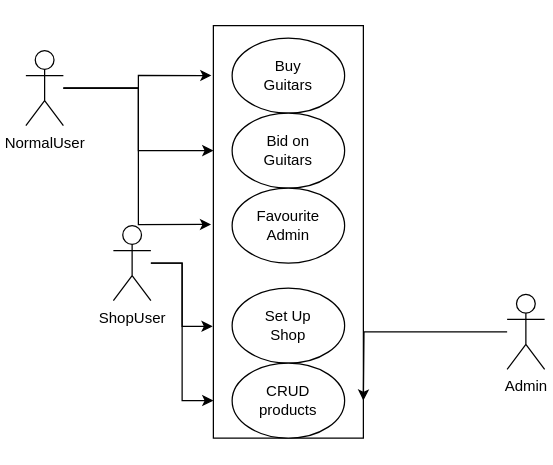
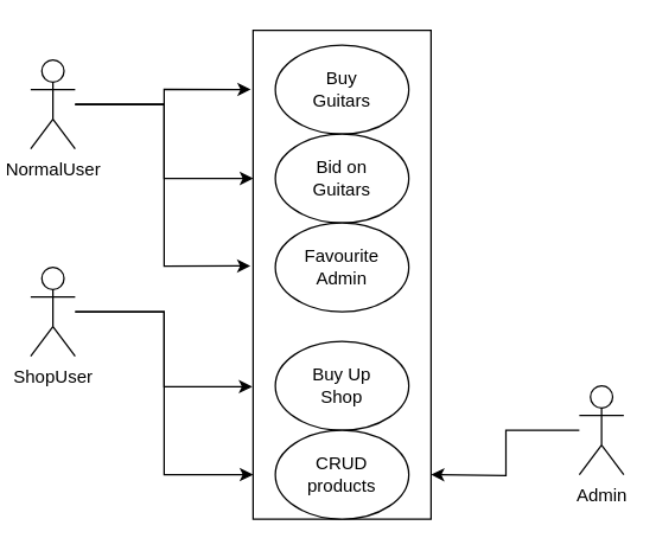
  <mxCell id="0" />
  <mxCell id="1" parent="0" />
  <mxCell id="2" style="edgeStyle=orthogonalEdgeStyle;rounded=0;orthogonalLoop=1;jettySize=auto;html=1;entryX=-0.013;entryY=0.121;entryDx=0;entryDy=0;entryPerimeter=0;" edge="1" parent="1" source="5" target="9"><mxGeometry relative="1" as="geometry" /></mxCell>
  <mxCell id="3" style="edgeStyle=orthogonalEdgeStyle;rounded=0;orthogonalLoop=1;jettySize=auto;html=1;entryX=0;entryY=0.303;entryDx=0;entryDy=0;entryPerimeter=0;" edge="1" parent="1" source="5" target="9"><mxGeometry relative="1" as="geometry" /></mxCell>
  <mxCell id="4" style="edgeStyle=orthogonalEdgeStyle;rounded=0;orthogonalLoop=1;jettySize=auto;html=1;entryX=-0.015;entryY=0.482;entryDx=0;entryDy=0;entryPerimeter=0;" edge="1" parent="1" source="5" target="9"><mxGeometry relative="1" as="geometry" /></mxCell>
  <mxCell id="5" value="NormalUser" style="shape=umlActor;verticalLabelPosition=bottom;verticalAlign=top;html=1;outlineConnect=0;" vertex="1" parent="1"><mxGeometry x="20" y="40" width="30" height="60" as="geometry" /></mxCell>
  <mxCell id="6" style="edgeStyle=orthogonalEdgeStyle;rounded=0;orthogonalLoop=1;jettySize=auto;html=1;entryX=-0.005;entryY=0.729;entryDx=0;entryDy=0;entryPerimeter=0;" edge="1" parent="1" source="8" target="9"><mxGeometry relative="1" as="geometry" /></mxCell>
  <mxCell id="7" style="edgeStyle=orthogonalEdgeStyle;rounded=0;orthogonalLoop=1;jettySize=auto;html=1;entryX=0;entryY=0.909;entryDx=0;entryDy=0;entryPerimeter=0;" edge="1" parent="1" source="8" target="9"><mxGeometry relative="1" as="geometry"><mxPoint x="160" y="320" as="targetPoint" /></mxGeometry></mxCell>
- <mxCell id="8" value="ShopUser" style="shape=umlActor;verticalLabelPosition=bottom;verticalAlign=top;html=1;outlineConnect=0;" vertex="1" parent="1"><mxGeometry x="90" y="180" width="30" height="60" as="geometry" /></mxCell>
+ <mxCell id="8" value="ShopUser" style="shape=umlActor;verticalLabelPosition=bottom;verticalAlign=top;html=1;outlineConnect=0;" vertex="1" parent="1"><mxGeometry x="20" y="180" width="30" height="60" as="geometry" /></mxCell>
  <mxCell id="9" value="" style="rounded=0;whiteSpace=wrap;html=1;" vertex="1" parent="1"><mxGeometry x="170" y="20" width="120" height="330" as="geometry" /></mxCell>
  <mxCell id="10" value="" style="ellipse;whiteSpace=wrap;html=1;" vertex="1" parent="1"><mxGeometry x="185" y="30" width="90" height="60" as="geometry" /></mxCell>
  <mxCell id="11" value="Buy Guitars" style="text;html=1;strokeColor=none;fillColor=none;align=center;verticalAlign=middle;whiteSpace=wrap;rounded=0;" vertex="1" parent="1"><mxGeometry x="200" y="45" width="60" height="30" as="geometry" /></mxCell>
  <mxCell id="12" value="" style="ellipse;whiteSpace=wrap;html=1;" vertex="1" parent="1"><mxGeometry x="185" y="90" width="90" height="60" as="geometry" /></mxCell>
  <mxCell id="13" value="Bid on Guitars" style="text;html=1;strokeColor=none;fillColor=none;align=center;verticalAlign=middle;whiteSpace=wrap;rounded=0;" vertex="1" parent="1"><mxGeometry x="200" y="105" width="60" height="30" as="geometry" /></mxCell>
  <mxCell id="14" value="" style="ellipse;whiteSpace=wrap;html=1;" vertex="1" parent="1"><mxGeometry x="185" y="150" width="90" height="60" as="geometry" /></mxCell>
  <mxCell id="15" value="Favourite Admin" style="text;html=1;strokeColor=none;fillColor=none;align=center;verticalAlign=middle;whiteSpace=wrap;rounded=0;" vertex="1" parent="1"><mxGeometry x="200" y="165" width="60" height="30" as="geometry" /></mxCell>
  <mxCell id="16" value="" style="ellipse;whiteSpace=wrap;html=1;" vertex="1" parent="1"><mxGeometry x="185" y="230" width="90" height="60" as="geometry" /></mxCell>
- <mxCell id="17" value="Set Up Shop" style="text;html=1;strokeColor=none;fillColor=none;align=center;verticalAlign=middle;whiteSpace=wrap;rounded=0;" vertex="1" parent="1"><mxGeometry x="200" y="245" width="60" height="30" as="geometry" /></mxCell>
+ <mxCell id="17" value="Buy Up Shop" style="text;html=1;strokeColor=none;fillColor=none;align=center;verticalAlign=middle;whiteSpace=wrap;rounded=0;" vertex="1" parent="1"><mxGeometry x="200" y="245" width="60" height="30" as="geometry" /></mxCell>
  <mxCell id="18" value="" style="ellipse;whiteSpace=wrap;html=1;" vertex="1" parent="1"><mxGeometry x="185" y="290" width="90" height="60" as="geometry" /></mxCell>
  <mxCell id="19" value="CRUD products" style="text;html=1;strokeColor=none;fillColor=none;align=center;verticalAlign=middle;whiteSpace=wrap;rounded=0;" vertex="1" parent="1"><mxGeometry x="200" y="305" width="60" height="30" as="geometry" /></mxCell>
  <mxCell id="20" style="edgeStyle=orthogonalEdgeStyle;rounded=0;orthogonalLoop=1;jettySize=auto;html=1;" edge="1" parent="1" source="21"><mxGeometry relative="1" as="geometry"><mxPoint x="290" y="320" as="targetPoint" /></mxGeometry></mxCell>
- <mxCell id="21" value="Admin" style="shape=umlActor;verticalLabelPosition=bottom;verticalAlign=top;html=1;outlineConnect=0;" vertex="1" parent="1"><mxGeometry x="405" y="235" width="30" height="60" as="geometry" /></mxCell>
+ <mxCell id="21" value="Admin" style="shape=umlActor;verticalLabelPosition=bottom;verticalAlign=top;html=1;outlineConnect=0;" vertex="1" parent="1"><mxGeometry x="390" y="260" width="30" height="60" as="geometry" /></mxCell>
